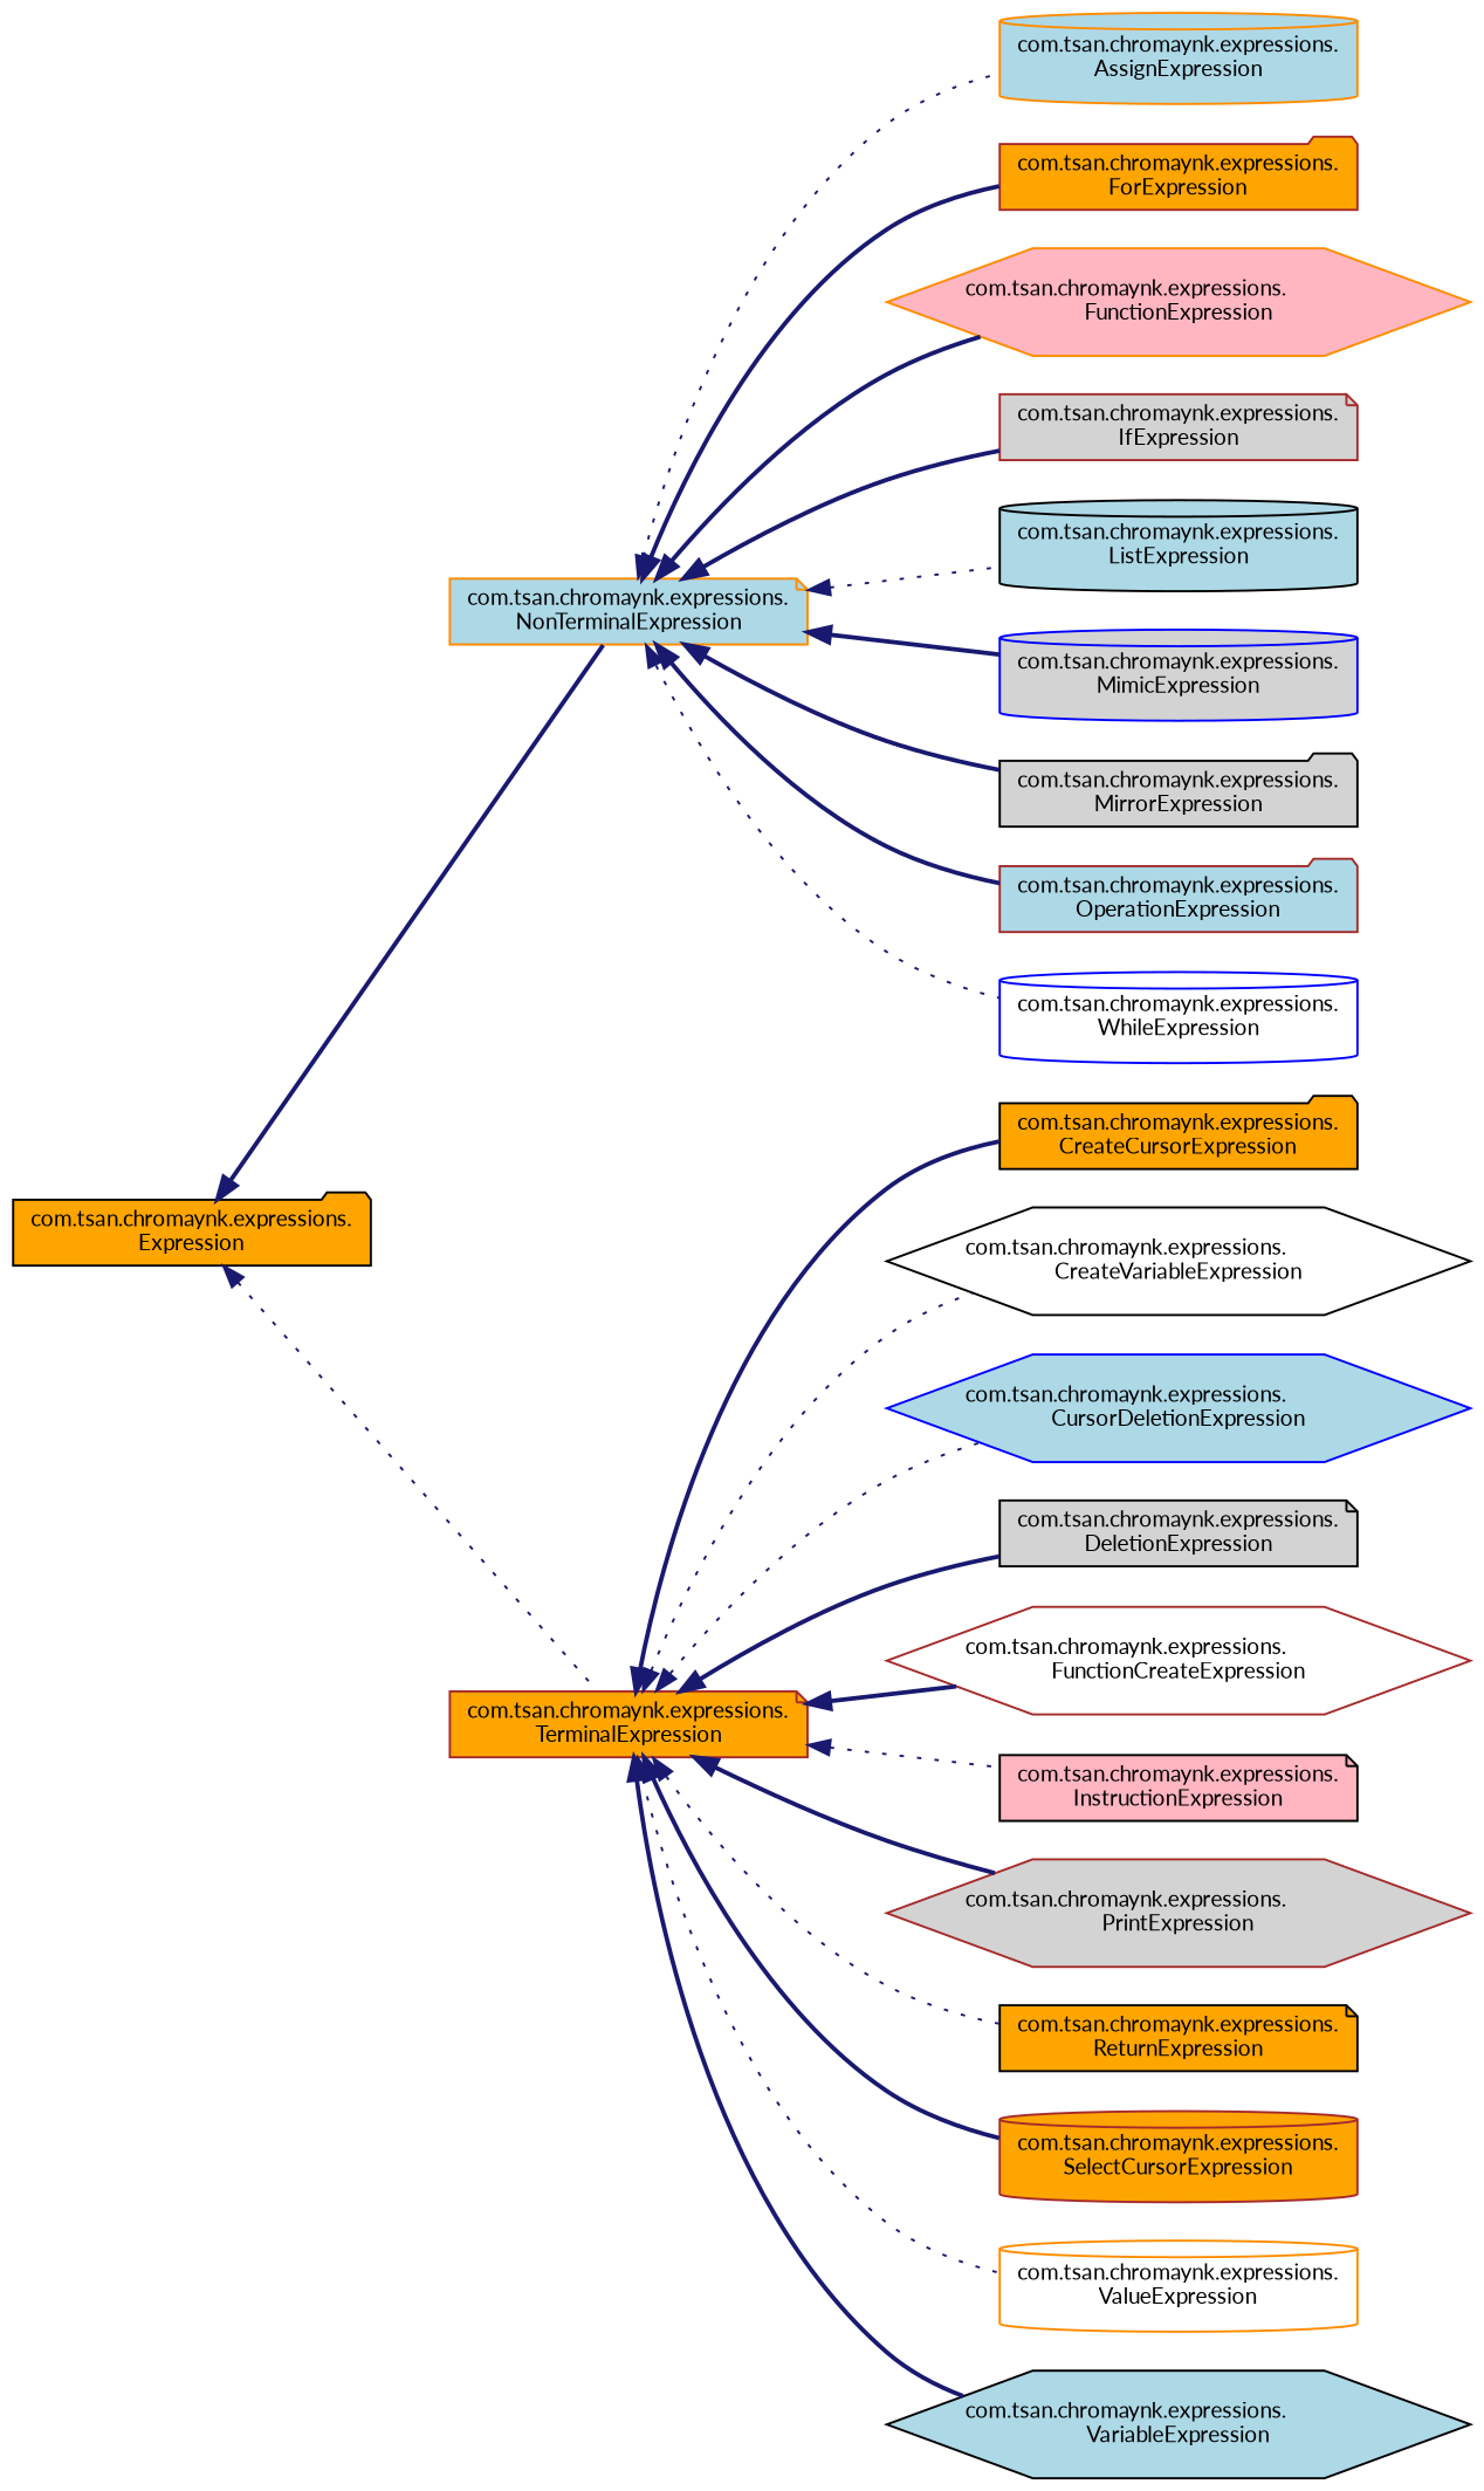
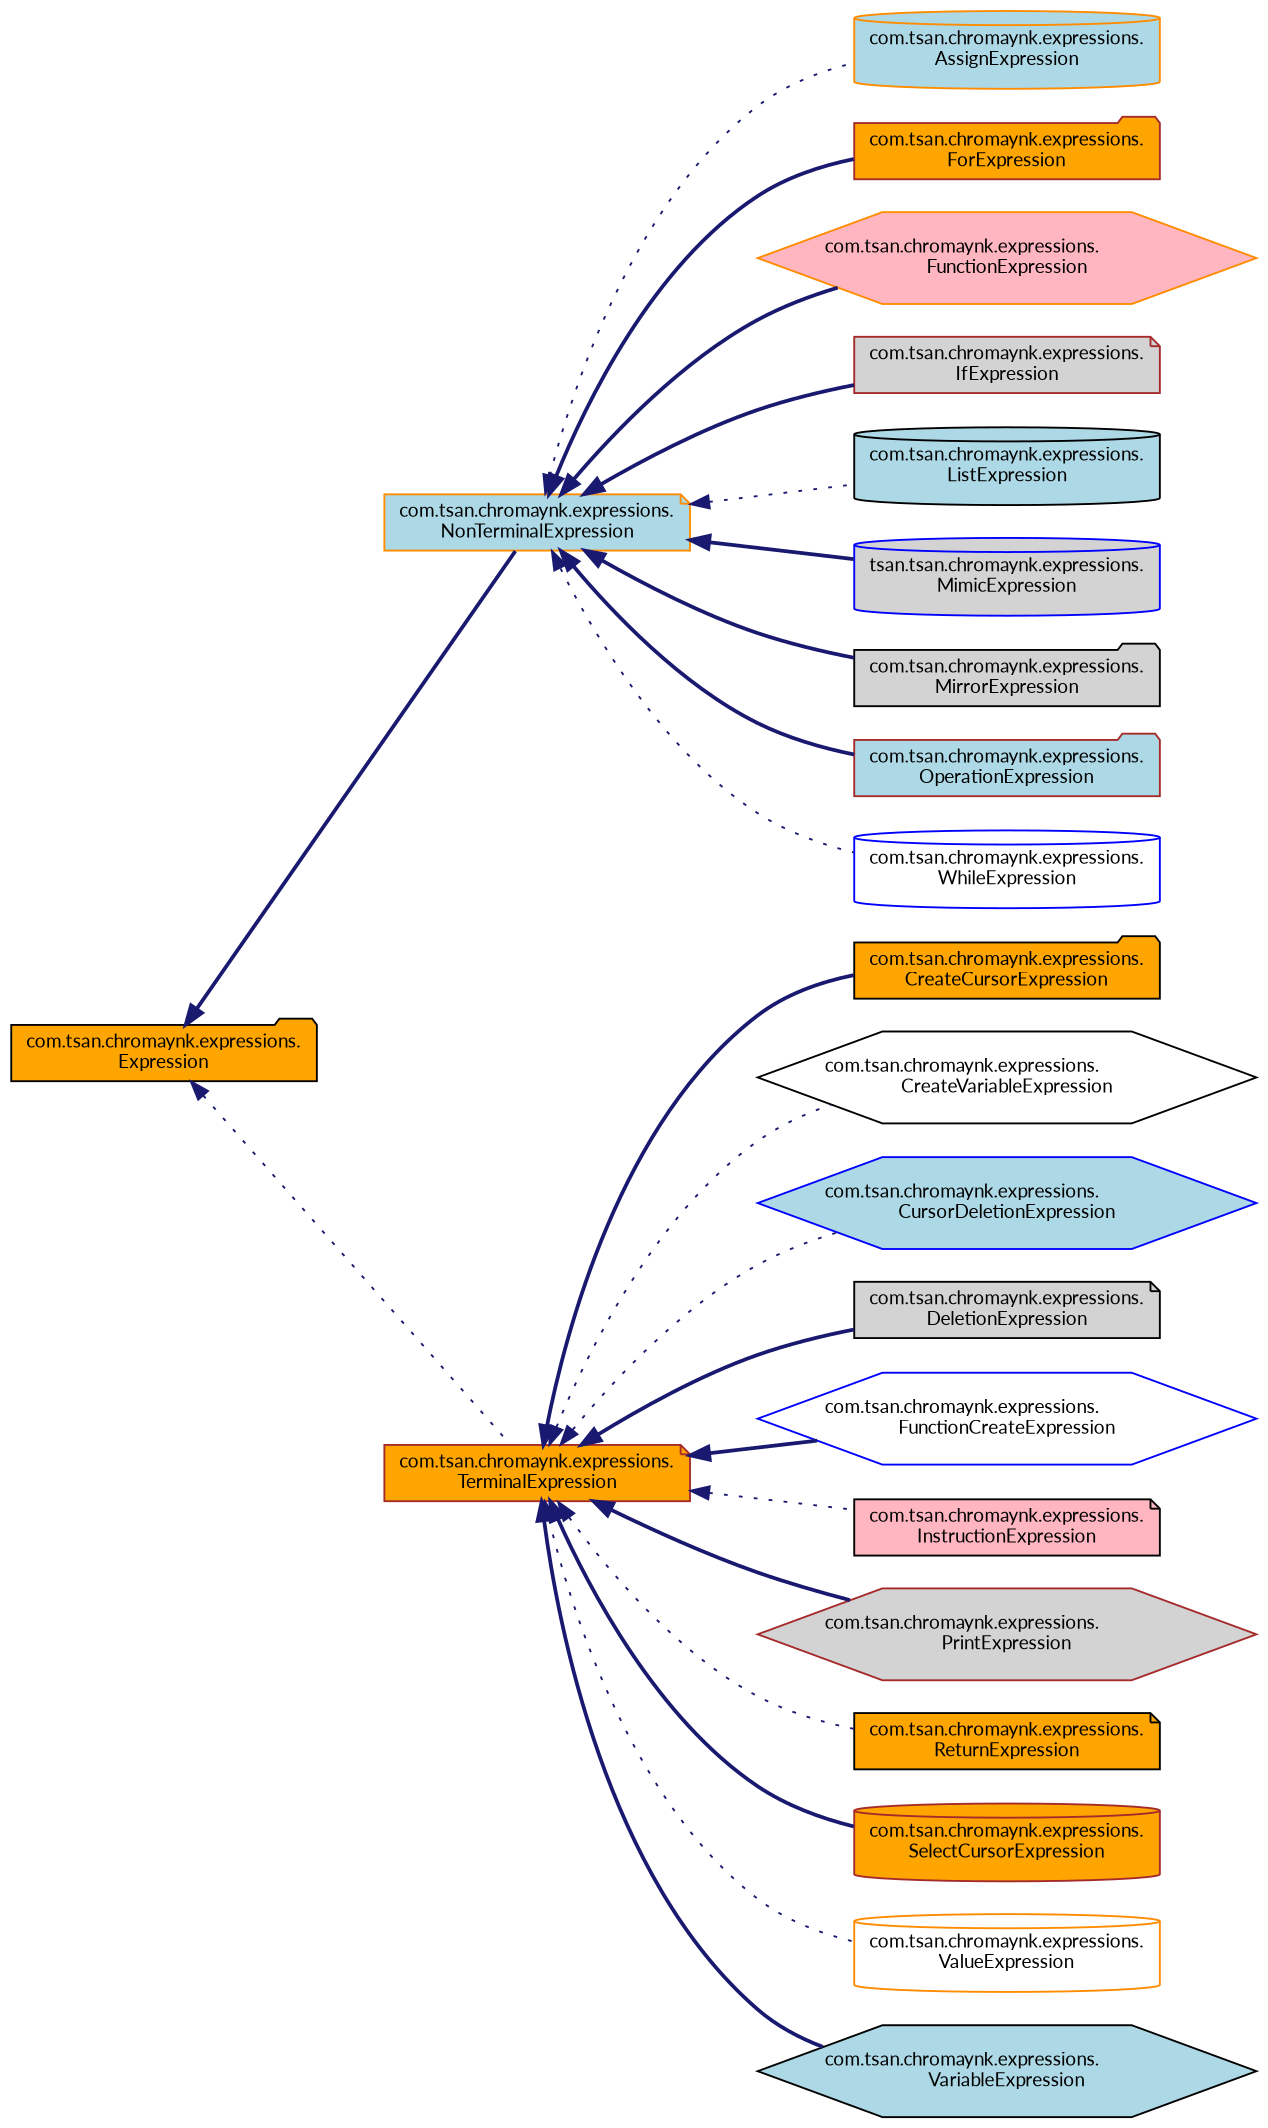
  digraph {
    fontname=Lato
    rankdir=LR
    node [color=black fillcolor=orange fontname=Lato fontsize=10 shape=note style=filled]
    edge [color=midnightblue dir=back fontname=Lato fontsize=10 labelfontname=Helvetica labelfontsize=10 style=bold]
    n1 [fontcolor=black height=0.2 label="com.tsan.chromaynk.expressions.\lExpression" shape=folder width=0.4]
    n2 [color=darkorange fillcolor=lightblue height=0.2 label="com.tsan.chromaynk.expressions.\lNonTerminalExpression" width=0.4]
    n3 [color=brown height=0.2 label="com.tsan.chromaynk.expressions.\lTerminalExpression" width=0.4]
    n4 [color=darkorange fillcolor=lightblue height=0.2 label="com.tsan.chromaynk.expressions.\lAssignExpression" shape=cylinder width=0.4]
    n5 [color=brown height=0.2 label="com.tsan.chromaynk.expressions.\lForExpression" shape=folder width=0.4]
    n6 [color=darkorange fillcolor=lightpink height=0.2 label="com.tsan.chromaynk.expressions.\lFunctionExpression" shape=hexagon width=0.4]
    n7 [color=brown fillcolor=lightgrey height=0.2 label="com.tsan.chromaynk.expressions.\lIfExpression" width=0.4]
    n8 [fillcolor=lightblue height=0.2 label="com.tsan.chromaynk.expressions.\lListExpression" shape=cylinder width=0.4]
-   n9 [color=blue fillcolor=lightgrey height=0.2 label="com.tsan.chromaynk.expressions.\lMimicExpression" shape=cylinder width=0.4]
+   n9 [color=blue fillcolor=lightgrey height=0.2 label="tsan.tsan.chromaynk.expressions.\lMimicExpression" shape=cylinder width=0.4]
    n10 [fillcolor=lightgrey height=0.2 label="com.tsan.chromaynk.expressions.\lMirrorExpression" shape=folder width=0.4]
    n11 [color=brown fillcolor=lightblue height=0.2 label="com.tsan.chromaynk.expressions.\lOperationExpression" shape=folder width=0.4]
    n12 [color=blue fillcolor=white height=0.2 label="com.tsan.chromaynk.expressions.\lWhileExpression" shape=cylinder width=0.4]
    n13 [height=0.2 label="com.tsan.chromaynk.expressions.\lCreateCursorExpression" shape=folder width=0.4]
    n14 [fillcolor=white height=0.2 label="com.tsan.chromaynk.expressions.\lCreateVariableExpression" shape=hexagon width=0.4]
    n15 [color=blue fillcolor=lightblue height=0.2 label="com.tsan.chromaynk.expressions.\lCursorDeletionExpression" shape=hexagon width=0.4]
    n16 [fillcolor=lightgrey height=0.2 label="com.tsan.chromaynk.expressions.\lDeletionExpression" width=0.4]
-   n17 [color=brown fillcolor=white height=0.2 label="com.tsan.chromaynk.expressions.\lFunctionCreateExpression" shape=hexagon width=0.4]
+   n17 [color=blue fillcolor=white height=0.2 label="com.tsan.chromaynk.expressions.\lFunctionCreateExpression" shape=hexagon width=0.4]
    n18 [fillcolor=lightpink height=0.2 label="com.tsan.chromaynk.expressions.\lInstructionExpression" width=0.4]
    n19 [color=brown fillcolor=lightgrey height=0.2 label="com.tsan.chromaynk.expressions.\lPrintExpression" shape=hexagon width=0.4]
    n20 [height=0.2 label="com.tsan.chromaynk.expressions.\lReturnExpression" width=0.4]
    n21 [color=brown height=0.2 label="com.tsan.chromaynk.expressions.\lSelectCursorExpression" shape=cylinder width=0.4]
    n22 [color=darkorange fillcolor=white height=0.2 label="com.tsan.chromaynk.expressions.\lValueExpression" shape=cylinder width=0.4]
    n23 [fillcolor=lightblue height=0.2 label="com.tsan.chromaynk.expressions.\lVariableExpression" shape=hexagon width=0.4]
    n1 -> n2
    n1 -> n3 [style=dotted]
    n2 -> n4 [style=dotted]
    n2 -> n5
    n2 -> n6
    n2 -> n7
    n2 -> n8 [style=dotted]
    n2 -> n9
    n2 -> n10
    n2 -> n11
    n2 -> n12 [style=dotted]
    n3 -> n13
    n3 -> n14 [style=dotted]
    n3 -> n15 [style=dotted]
    n3 -> n16
    n3 -> n17
    n3 -> n18 [style=dotted]
    n3 -> n19
    n3 -> n20 [style=dotted]
    n3 -> n21
    n3 -> n22 [style=dotted]
    n3 -> n23
  }
